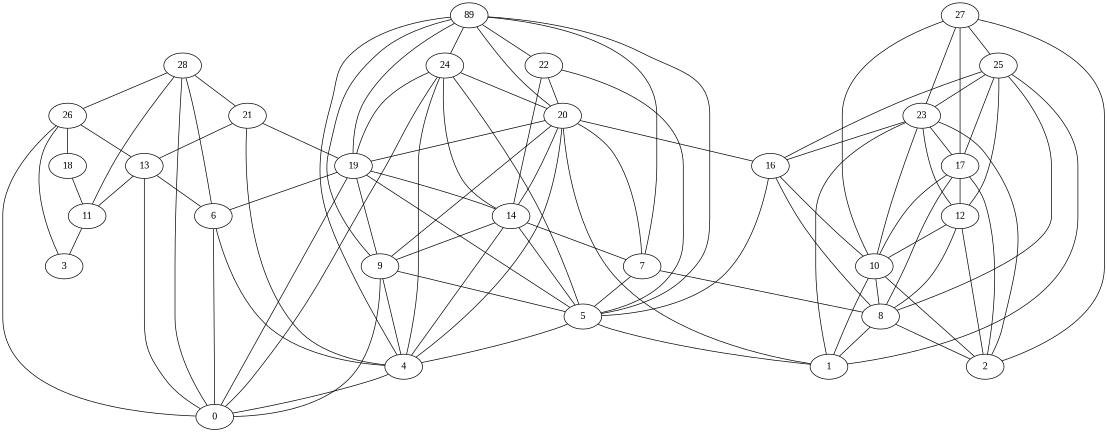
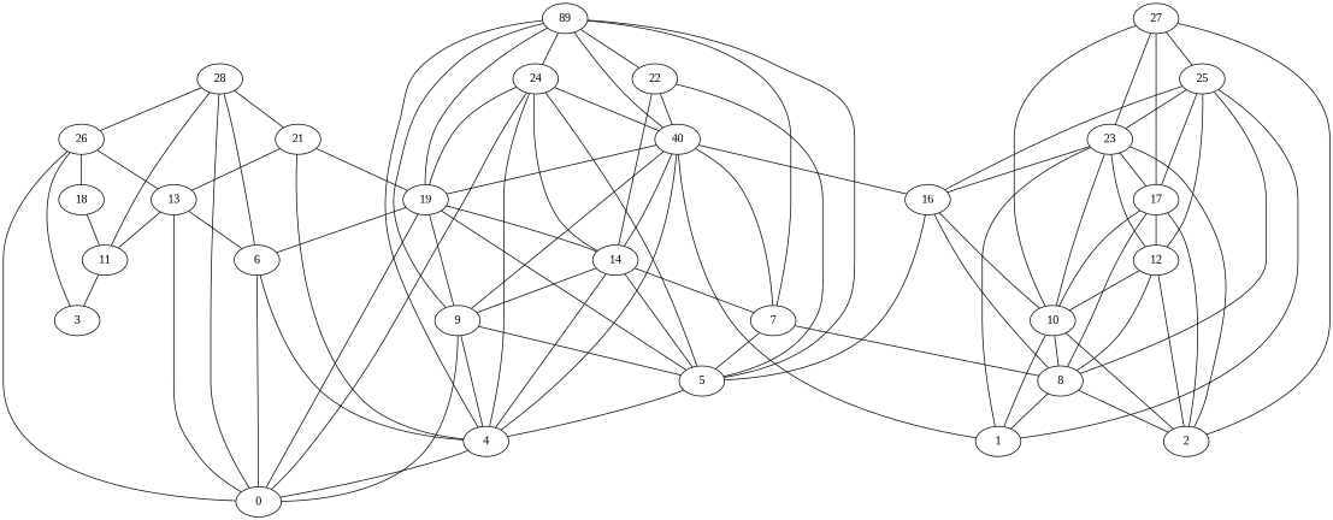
  digraph {
    fontname="Liberation Serif"
    rankdir=BT
    node [fontname="Liberation Serif"]
    edge [arrowhead=both fontname="Liberation Serif"]
    0
    4
    6
    9
    13
    19
    24
    28
    26
    21
    5
-   20
+   20 [label=40]
    14
    n14 [label=89]
    7
    16
    22
    1
    8
    10
    23
    25
    12
    17
    27
    2
    3
    11
    18
    0 -> 4
    0 -> 6
    0 -> 9
    0 -> 13
    0 -> 19
    0 -> 24
    0 -> 28
    0 -> 26
    4 -> 6
    4 -> 9
    4 -> 24
    4 -> 21
    4 -> 5
    4 -> 20
    4 -> 14
    4 -> n14
    6 -> 13
    6 -> 19
    6 -> 28
    9 -> 19
    9 -> 20
    9 -> 14
    9 -> n14
    13 -> 26
    13 -> 21
    19 -> 24
    19 -> 21
    19 -> 20
    19 -> n14
    24 -> n14
    26 -> 28
    21 -> 28
    5 -> 9
    5 -> 19
    5 -> 24
    5 -> 14
    5 -> n14
    5 -> 7
    5 -> 16
    5 -> 22
    20 -> 24
    20 -> n14
    20 -> 22
    14 -> 19
    14 -> 24
    14 -> 20
    14 -> 22
    7 -> 20
    7 -> 14
    7 -> n14
    16 -> 20
    16 -> 23
    16 -> 25
    22 -> n14
-   1 -> 5
    1 -> 20
    1 -> 8
    1 -> 10
    1 -> 23
    1 -> 25
    8 -> 7
    8 -> 16
    8 -> 10
    8 -> 25
    8 -> 12
    8 -> 17
    10 -> 16
    10 -> 23
    10 -> 12
    10 -> 17
    10 -> 27
    23 -> 25
    23 -> 27
    25 -> 27
    12 -> 23
    12 -> 25
    12 -> 17
    17 -> 23
    17 -> 25
    17 -> 27
    2 -> 8
    2 -> 10
    2 -> 23
    2 -> 12
    2 -> 17
    2 -> 27
    3 -> 26
    3 -> 11
    11 -> 13
    11 -> 28
    11 -> 18
    18 -> 26
  }
